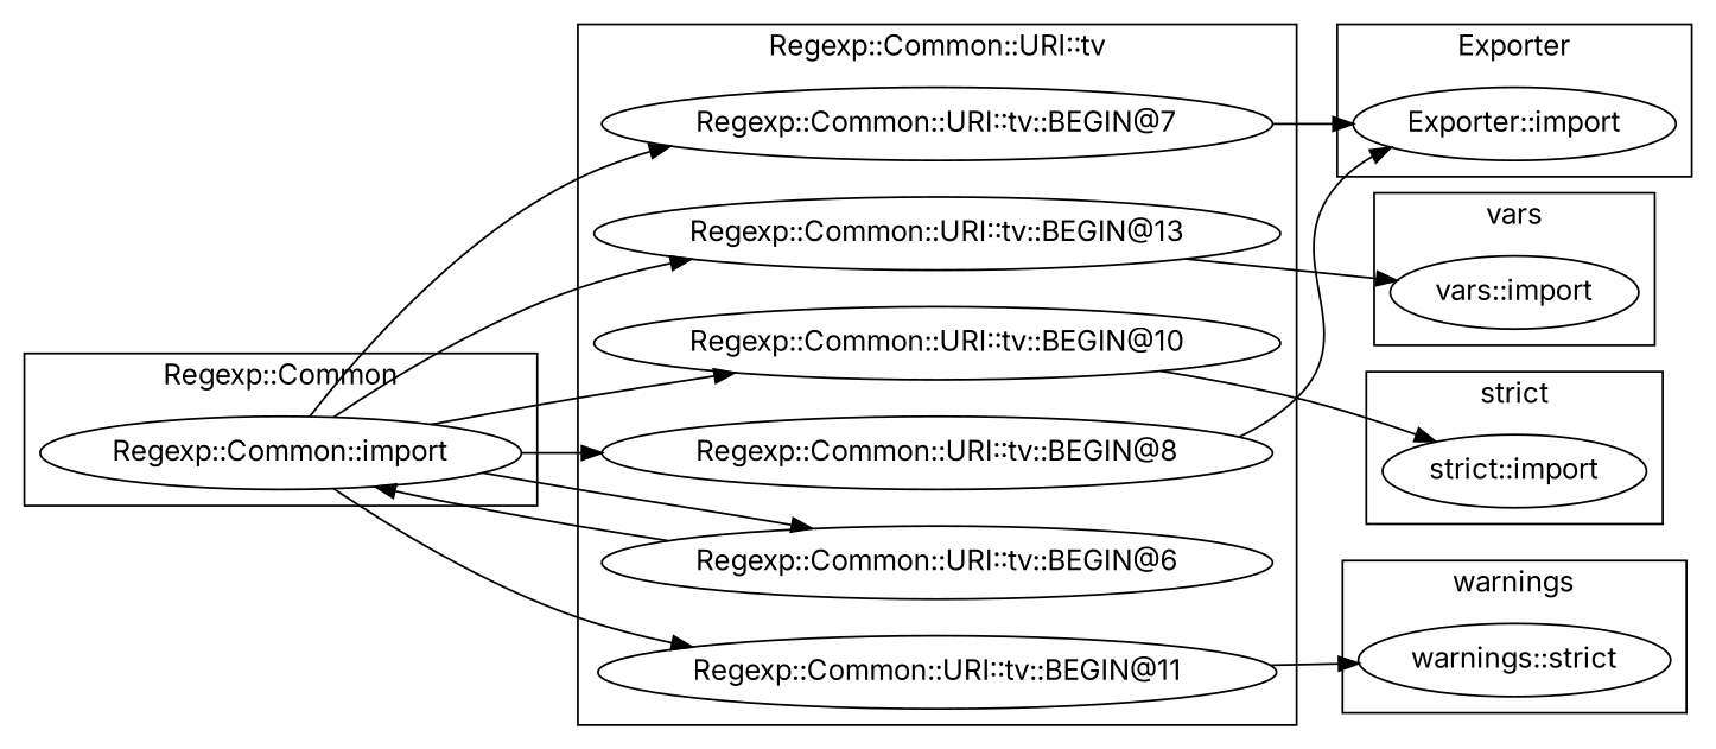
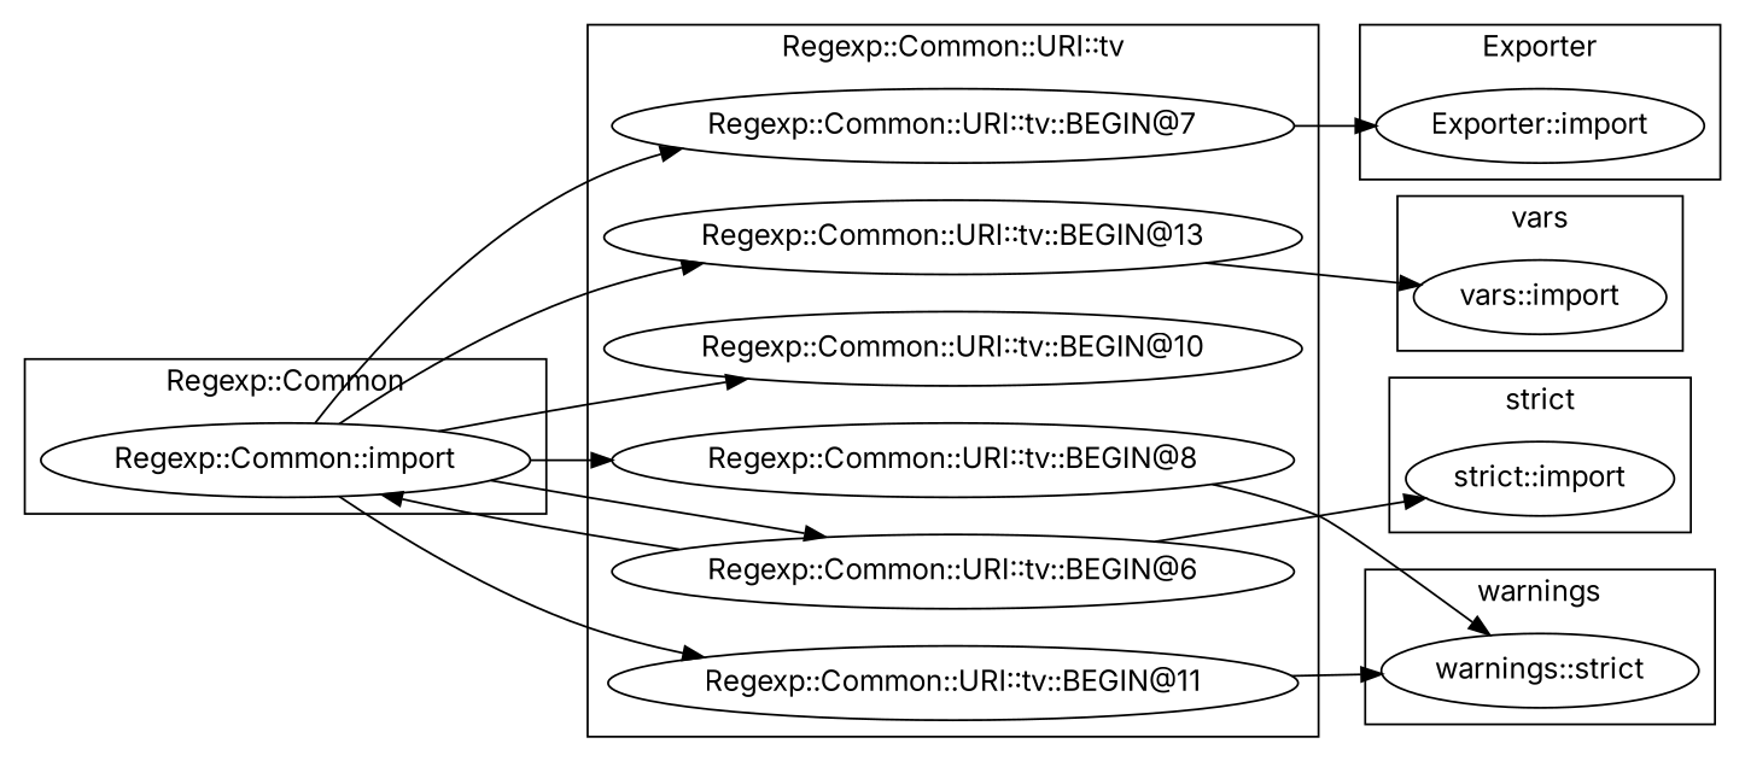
  digraph {
    fontname=Inter
    rankdir=LR
    node [fontname=Inter]
    edge [fontname=Inter]
    "vars::import"
    n2 [label="warnings::strict"]
    "strict::import"
    "Regexp::Common::import"
    "Regexp::Common::URI::tv::BEGIN@7"
    "Regexp::Common::URI::tv::BEGIN@13"
    "Regexp::Common::URI::tv::BEGIN@10"
    "Regexp::Common::URI::tv::BEGIN@6"
    "Regexp::Common::URI::tv::BEGIN@11"
    "Regexp::Common::URI::tv::BEGIN@8"
    "Exporter::import"
    subgraph cluster_1 {
      label=vars
      "vars::import"
    }
    subgraph cluster_2 {
      label=warnings
      n2
    }
    subgraph cluster_3 {
      label="strict"
      "strict::import"
    }
    subgraph cluster_4 {
      label="Regexp::Common"
      "Regexp::Common::import"
    }
    subgraph cluster_5 {
      label="Regexp::Common::URI::tv"
      "Regexp::Common::URI::tv::BEGIN@7"
      "Regexp::Common::URI::tv::BEGIN@13"
      "Regexp::Common::URI::tv::BEGIN@10"
      "Regexp::Common::URI::tv::BEGIN@6"
      "Regexp::Common::URI::tv::BEGIN@11"
      "Regexp::Common::URI::tv::BEGIN@8"
    }
    subgraph cluster_6 {
      label=Exporter
      "Exporter::import"
    }
    "Regexp::Common::import" -> "Regexp::Common::URI::tv::BEGIN@7"
    "Regexp::Common::import" -> "Regexp::Common::URI::tv::BEGIN@13"
    "Regexp::Common::import" -> "Regexp::Common::URI::tv::BEGIN@10"
    "Regexp::Common::import" -> "Regexp::Common::URI::tv::BEGIN@6"
    "Regexp::Common::import" -> "Regexp::Common::URI::tv::BEGIN@11"
    "Regexp::Common::import" -> "Regexp::Common::URI::tv::BEGIN@8"
    "Regexp::Common::URI::tv::BEGIN@7" -> "Exporter::import"
    "Regexp::Common::URI::tv::BEGIN@13" -> "vars::import"
-   "Regexp::Common::URI::tv::BEGIN@10" -> "strict::import"
+   "Regexp::Common::URI::tv::BEGIN@6" -> "strict::import"
    "Regexp::Common::URI::tv::BEGIN@6" -> "Regexp::Common::import"
    "Regexp::Common::URI::tv::BEGIN@11" -> n2
-   "Regexp::Common::URI::tv::BEGIN@8" -> "Exporter::import"
+   "Regexp::Common::URI::tv::BEGIN@8" -> n2
  }
